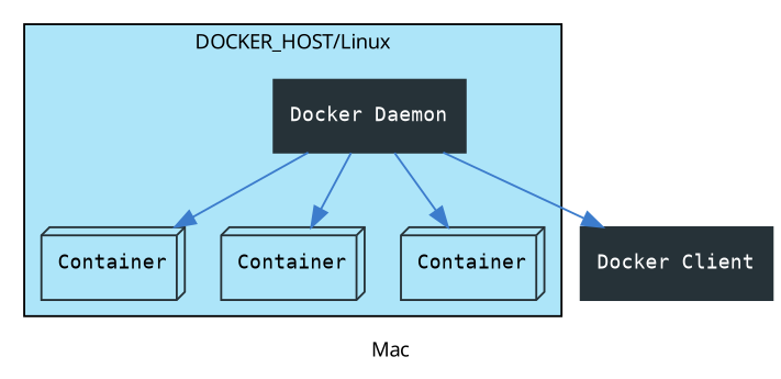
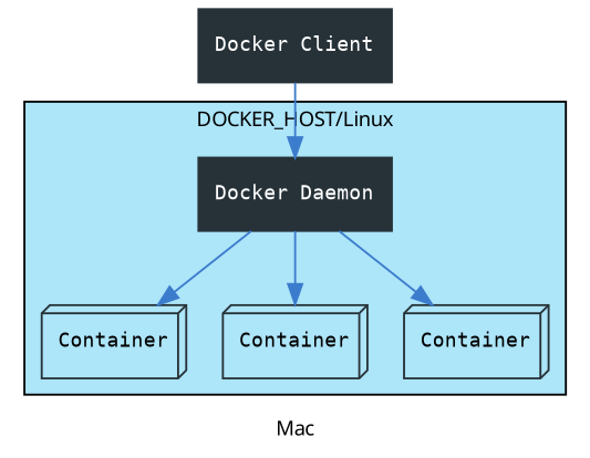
  digraph {
    fontname="Microsoft YaHei"
    fontsize=10
    label=Mac
    node [color="#263238" fontname=Consolas fontsize=10 shape=box3d]
    edge [color="#3C7CCC" fontname=Consolas fontsize=10]
    n1 [fontcolor="#ffffff" label="Docker Daemon" shape=record style=filled]
    n2 [label=Container]
    n3 [label=Container]
    n4 [label=Container]
    n5 [fontcolor="#ffffff" label="Docker Client" shape=record style=filled]
    subgraph cluster_1 {
      bgcolor="#ADE5F9"
      label="DOCKER_HOST/Linux"
      n1
      n2
      n3
      n4
    }
    n1 -> n2
    n1 -> n3
    n1 -> n4
-   n1 -> n5
+   n5 -> n1
  }
